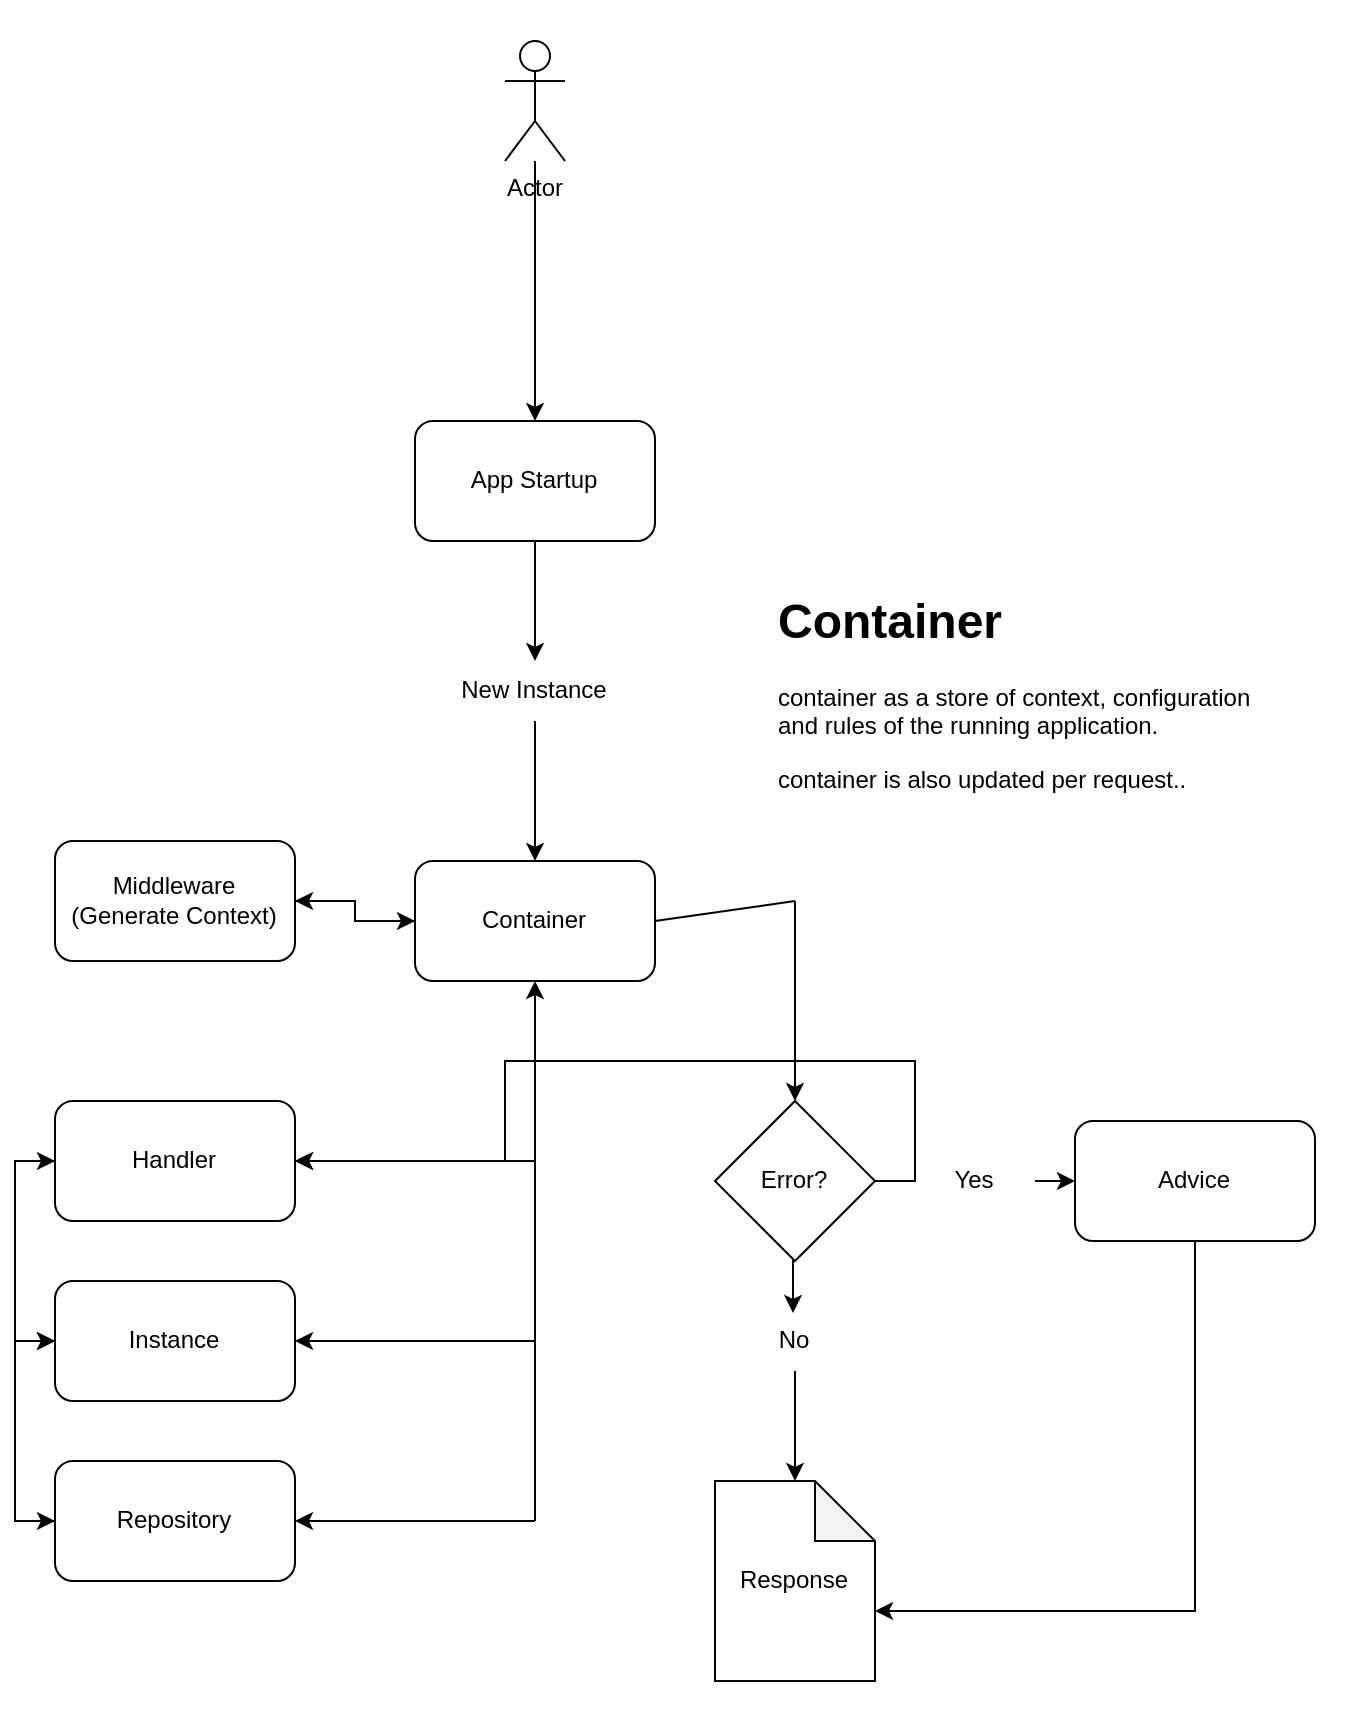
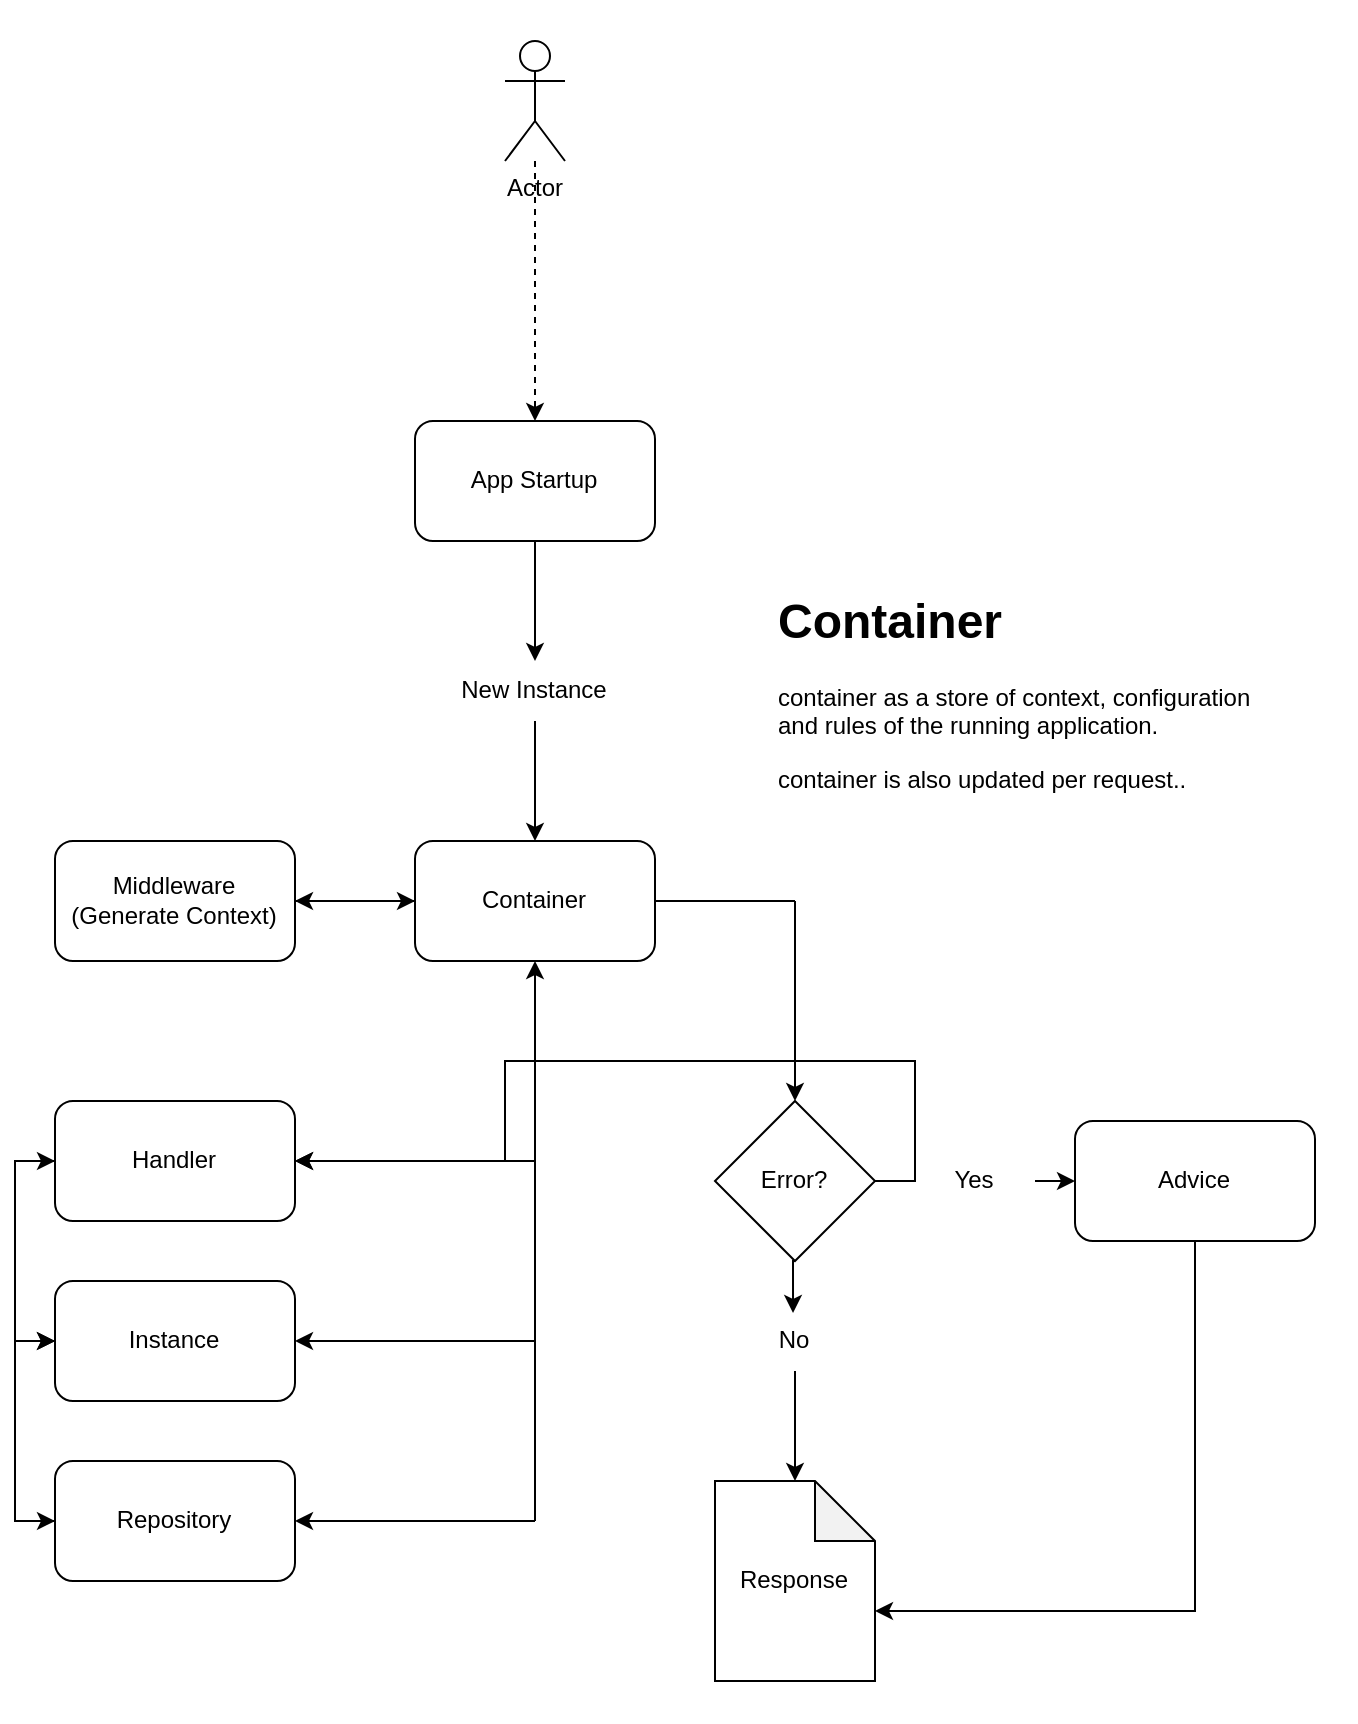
  <mxCell id="0" />
  <mxCell id="1" parent="0" />
  <mxCell id="2" style="edgeStyle=orthogonalEdgeStyle;rounded=0;orthogonalLoop=1;jettySize=auto;html=1;exitX=0.5;exitY=1;exitDx=0;exitDy=0;entryX=0.5;entryY=0;entryDx=0;entryDy=0;" edge="1" parent="1" source="3" target="17"><mxGeometry relative="1" as="geometry" /></mxCell>
  <mxCell id="3" value="App Startup" style="rounded=1;whiteSpace=wrap;html=1;" vertex="1" parent="1"><mxGeometry x="200" y="210" width="120" height="60" as="geometry" /></mxCell>
  <mxCell id="4" style="edgeStyle=orthogonalEdgeStyle;rounded=0;orthogonalLoop=1;jettySize=auto;html=1;exitX=0;exitY=0.5;exitDx=0;exitDy=0;entryX=1;entryY=0.5;entryDx=0;entryDy=0;" edge="1" parent="1" source="5" target="19"><mxGeometry relative="1" as="geometry" /></mxCell>
- <mxCell id="5" value="Container" style="rounded=1;whiteSpace=wrap;html=1;" vertex="1" parent="1"><mxGeometry x="200" y="430" width="120" height="60" as="geometry" /></mxCell>
+ <mxCell id="5" value="Container" style="rounded=1;whiteSpace=wrap;html=1;" vertex="1" parent="1"><mxGeometry x="200" y="420" width="120" height="60" as="geometry" /></mxCell>
  <mxCell id="6" style="edgeStyle=orthogonalEdgeStyle;rounded=0;orthogonalLoop=1;jettySize=auto;html=1;exitX=0;exitY=0.5;exitDx=0;exitDy=0;entryX=0;entryY=0.5;entryDx=0;entryDy=0;" edge="1" parent="1" source="7" target="10"><mxGeometry relative="1" as="geometry" /></mxCell>
  <mxCell id="7" value="Handler" style="rounded=1;whiteSpace=wrap;html=1;" vertex="1" parent="1"><mxGeometry x="20" y="550" width="120" height="60" as="geometry" /></mxCell>
  <mxCell id="8" style="edgeStyle=orthogonalEdgeStyle;rounded=0;orthogonalLoop=1;jettySize=auto;html=1;exitX=0;exitY=0.5;exitDx=0;exitDy=0;entryX=0;entryY=0.5;entryDx=0;entryDy=0;" edge="1" parent="1" source="10" target="7"><mxGeometry relative="1" as="geometry" /></mxCell>
  <mxCell id="9" style="edgeStyle=orthogonalEdgeStyle;rounded=0;orthogonalLoop=1;jettySize=auto;html=1;exitX=0;exitY=0.5;exitDx=0;exitDy=0;entryX=0;entryY=0.5;entryDx=0;entryDy=0;" edge="1" parent="1" source="10" target="12"><mxGeometry relative="1" as="geometry" /></mxCell>
  <mxCell id="10" value="Instance" style="rounded=1;whiteSpace=wrap;html=1;" vertex="1" parent="1"><mxGeometry x="20" y="640" width="120" height="60" as="geometry" /></mxCell>
  <mxCell id="11" style="edgeStyle=orthogonalEdgeStyle;rounded=0;orthogonalLoop=1;jettySize=auto;html=1;exitX=0;exitY=0.5;exitDx=0;exitDy=0;entryX=0;entryY=0.5;entryDx=0;entryDy=0;" edge="1" parent="1" source="12" target="10"><mxGeometry relative="1" as="geometry" /></mxCell>
  <mxCell id="12" value="Repository" style="rounded=1;whiteSpace=wrap;html=1;" vertex="1" parent="1"><mxGeometry x="20" y="730" width="120" height="60" as="geometry" /></mxCell>
  <mxCell id="13" value="&lt;h1 style=&quot;margin-top: 0px;&quot;&gt;Container&lt;/h1&gt;&lt;p&gt;container as a store of context, configuration and rules of the running application.&lt;/p&gt;&lt;p&gt;&lt;span style=&quot;background-color: initial;&quot;&gt;container is also updated per request.&lt;/span&gt;.&lt;/p&gt;" style="text;html=1;whiteSpace=wrap;overflow=hidden;rounded=0;" vertex="1" parent="1"><mxGeometry x="380" y="290" width="240" height="120" as="geometry" /></mxCell>
- <mxCell id="14" style="edgeStyle=orthogonalEdgeStyle;rounded=0;orthogonalLoop=1;jettySize=auto;html=1;entryX=0.5;entryY=0;entryDx=0;entryDy=0;" edge="1" parent="1" source="15" target="3"><mxGeometry relative="1" as="geometry" /></mxCell>
+ <mxCell id="14" style="edgeStyle=orthogonalEdgeStyle;rounded=0;orthogonalLoop=1;jettySize=auto;html=1;entryX=0.5;entryY=0;entryDx=0;entryDy=0;dashed=1;" edge="1" parent="1" source="15" target="3"><mxGeometry relative="1" as="geometry" /></mxCell>
  <mxCell id="15" value="Actor" style="shape=umlActor;verticalLabelPosition=bottom;verticalAlign=top;html=1;outlineConnect=0;" vertex="1" parent="1"><mxGeometry x="245" y="20" width="30" height="60" as="geometry" /></mxCell>
  <mxCell id="16" style="edgeStyle=orthogonalEdgeStyle;rounded=0;orthogonalLoop=1;jettySize=auto;html=1;exitX=0.5;exitY=1;exitDx=0;exitDy=0;entryX=0.5;entryY=0;entryDx=0;entryDy=0;" edge="1" parent="1" source="17" target="5"><mxGeometry relative="1" as="geometry" /></mxCell>
  <mxCell id="17" value="New Instance" style="text;html=1;align=center;verticalAlign=middle;whiteSpace=wrap;rounded=0;" vertex="1" parent="1"><mxGeometry x="220" y="330" width="80" height="30" as="geometry" /></mxCell>
  <mxCell id="18" style="edgeStyle=orthogonalEdgeStyle;rounded=0;orthogonalLoop=1;jettySize=auto;html=1;exitX=1;exitY=0.5;exitDx=0;exitDy=0;entryX=0;entryY=0.5;entryDx=0;entryDy=0;" edge="1" parent="1" source="19" target="5"><mxGeometry relative="1" as="geometry" /></mxCell>
  <mxCell id="19" value="Middleware&lt;div&gt;(Generate Context)&lt;/div&gt;" style="rounded=1;whiteSpace=wrap;html=1;" vertex="1" parent="1"><mxGeometry x="20" y="420" width="120" height="60" as="geometry" /></mxCell>
  <mxCell id="20" value="" style="endArrow=classic;html=1;rounded=0;entryX=0.5;entryY=1;entryDx=0;entryDy=0;" edge="1" parent="1" target="5"><mxGeometry width="50" height="50" relative="1" as="geometry"><mxPoint x="260" y="760" as="sourcePoint" /><mxPoint x="140" y="560" as="targetPoint" /></mxGeometry></mxCell>
  <mxCell id="21" value="" style="endArrow=classic;html=1;rounded=0;entryX=1;entryY=0.5;entryDx=0;entryDy=0;" edge="1" parent="1" target="7"><mxGeometry width="50" height="50" relative="1" as="geometry"><mxPoint x="260" y="580" as="sourcePoint" /><mxPoint x="140" y="560" as="targetPoint" /></mxGeometry></mxCell>
  <mxCell id="22" value="" style="endArrow=classic;html=1;rounded=0;entryX=1;entryY=0.5;entryDx=0;entryDy=0;" edge="1" parent="1" target="10"><mxGeometry width="50" height="50" relative="1" as="geometry"><mxPoint x="260" y="670" as="sourcePoint" /><mxPoint x="140" y="560" as="targetPoint" /></mxGeometry></mxCell>
  <mxCell id="23" value="" style="endArrow=classic;html=1;rounded=0;entryX=1;entryY=0.5;entryDx=0;entryDy=0;" edge="1" parent="1" target="12"><mxGeometry width="50" height="50" relative="1" as="geometry"><mxPoint x="260" y="760" as="sourcePoint" /><mxPoint x="140" y="560" as="targetPoint" /></mxGeometry></mxCell>
  <mxCell id="24" value="Advice" style="rounded=1;whiteSpace=wrap;html=1;" vertex="1" parent="1"><mxGeometry x="530" y="560" width="120" height="60" as="geometry" /></mxCell>
  <mxCell id="25" value="Response" style="shape=note;whiteSpace=wrap;html=1;backgroundOutline=1;darkOpacity=0.05;" vertex="1" parent="1"><mxGeometry x="350" y="740" width="80" height="100" as="geometry" /></mxCell>
  <mxCell id="26" value="" style="endArrow=none;html=1;rounded=0;exitX=1;exitY=0.5;exitDx=0;exitDy=0;" edge="1" parent="1" source="5"><mxGeometry width="50" height="50" relative="1" as="geometry"><mxPoint x="330" y="450" as="sourcePoint" /><mxPoint x="390" y="450" as="targetPoint" /></mxGeometry></mxCell>
  <mxCell id="27" style="edgeStyle=orthogonalEdgeStyle;rounded=0;orthogonalLoop=1;jettySize=auto;html=1;exitX=1;exitY=0.5;exitDx=0;exitDy=0;" edge="1" parent="1" source="28" target="7"><mxGeometry relative="1" as="geometry" /></mxCell>
  <mxCell id="28" value="Error?" style="rhombus;whiteSpace=wrap;html=1;" vertex="1" parent="1"><mxGeometry x="350" y="550" width="80" height="80" as="geometry" /></mxCell>
  <mxCell id="29" value="" style="endArrow=classic;html=1;rounded=0;entryX=0.5;entryY=0;entryDx=0;entryDy=0;" edge="1" parent="1" target="28"><mxGeometry width="50" height="50" relative="1" as="geometry"><mxPoint x="390" y="450" as="sourcePoint" /><mxPoint x="140" y="560" as="targetPoint" /></mxGeometry></mxCell>
  <mxCell id="30" style="edgeStyle=orthogonalEdgeStyle;rounded=0;orthogonalLoop=1;jettySize=auto;html=1;exitX=1;exitY=0.5;exitDx=0;exitDy=0;entryX=0;entryY=0.5;entryDx=0;entryDy=0;" edge="1" parent="1" source="31" target="24"><mxGeometry relative="1" as="geometry" /></mxCell>
  <mxCell id="31" value="Yes" style="text;html=1;align=center;verticalAlign=middle;whiteSpace=wrap;rounded=0;" vertex="1" parent="1"><mxGeometry x="450" y="575" width="60" height="30" as="geometry" /></mxCell>
  <mxCell id="32" style="edgeStyle=orthogonalEdgeStyle;rounded=0;orthogonalLoop=1;jettySize=auto;html=1;exitX=0.5;exitY=1;exitDx=0;exitDy=0;entryX=0;entryY=0;entryDx=80;entryDy=65;entryPerimeter=0;" edge="1" parent="1" source="24" target="25"><mxGeometry relative="1" as="geometry" /></mxCell>
  <mxCell id="33" style="edgeStyle=orthogonalEdgeStyle;rounded=0;orthogonalLoop=1;jettySize=auto;html=1;exitX=0.5;exitY=1;exitDx=0;exitDy=0;entryX=0.467;entryY=0.033;entryDx=0;entryDy=0;entryPerimeter=0;" edge="1" parent="1" source="28"><mxGeometry relative="1" as="geometry"><mxPoint x="389.01" y="655.99" as="targetPoint" /></mxGeometry></mxCell>
  <mxCell id="34" value="No" style="text;html=1;align=center;verticalAlign=middle;whiteSpace=wrap;rounded=0;" vertex="1" parent="1"><mxGeometry x="360" y="655" width="60" height="30" as="geometry" /></mxCell>
  <mxCell id="35" style="edgeStyle=orthogonalEdgeStyle;rounded=0;orthogonalLoop=1;jettySize=auto;html=1;exitX=0.5;exitY=1;exitDx=0;exitDy=0;entryX=0.5;entryY=0;entryDx=0;entryDy=0;entryPerimeter=0;" edge="1" parent="1" source="34" target="25"><mxGeometry relative="1" as="geometry" /></mxCell>
